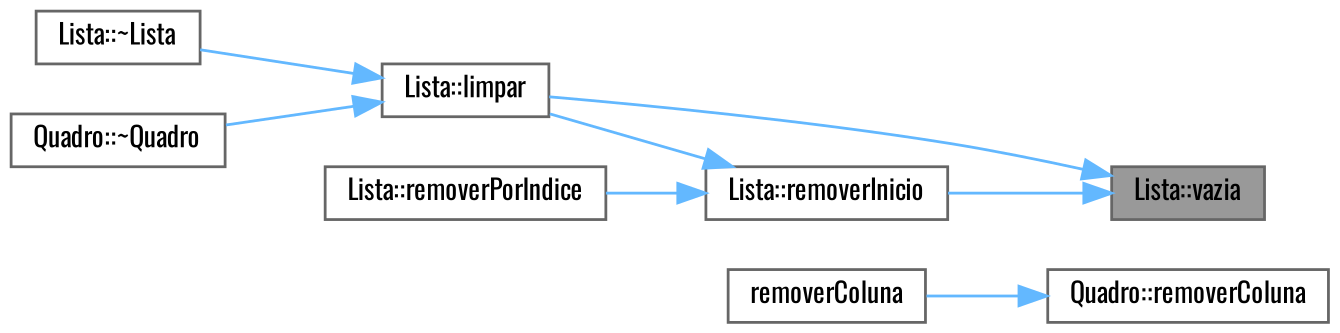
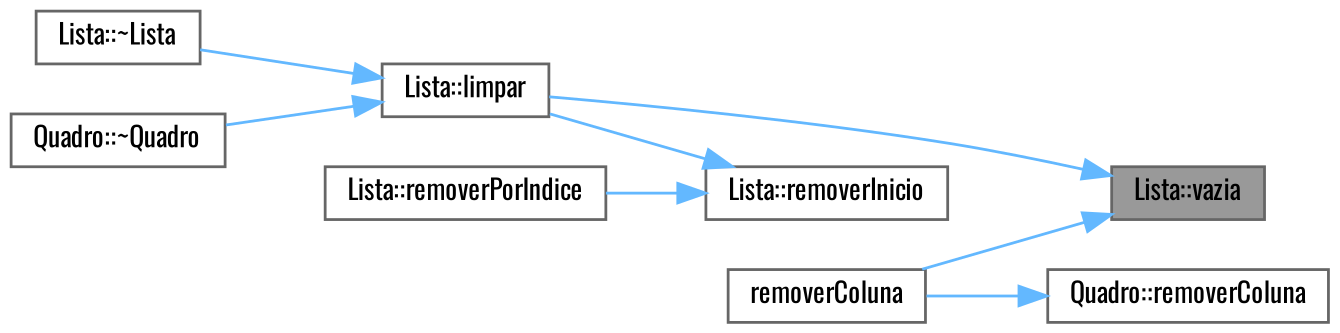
  digraph {
    fontname=Oswald
    rankdir=RL
    node [color=grey40 fillcolor=white fontname=Oswald fontsize=10 shape=box style=filled]
    edge [color=steelblue1 dir=back fontname=Oswald fontsize=10 labelfontname=Helvetica labelfontsize=10 style=solid]
    n1 [color=gray40 fillcolor=grey60 fontcolor=black height=0.2 label="Lista::vazia" width=0.4]
    n2 [height=0.2 label="Lista::limpar" width=0.4]
    n3 [height=0.2 label="Lista::removerInicio" width=0.4]
    n4 [height=0.2 label="Lista::~Lista" width=0.4]
    n5 [height=0.2 label="Quadro::~Quadro" width=0.4]
    n6 [height=0.2 label="Lista::removerPorIndice" width=0.4]
    n7 [height=0.2 label="Quadro::removerColuna" width=0.4]
    n8 [height=0.2 label=removerColuna width=0.4]
    n1 -> n2
-   n1 -> n3
+   n1 -> n8
    n2 -> n4
    n2 -> n5
    n3 -> n2
    n3 -> n6
    n7 -> n8
  }
